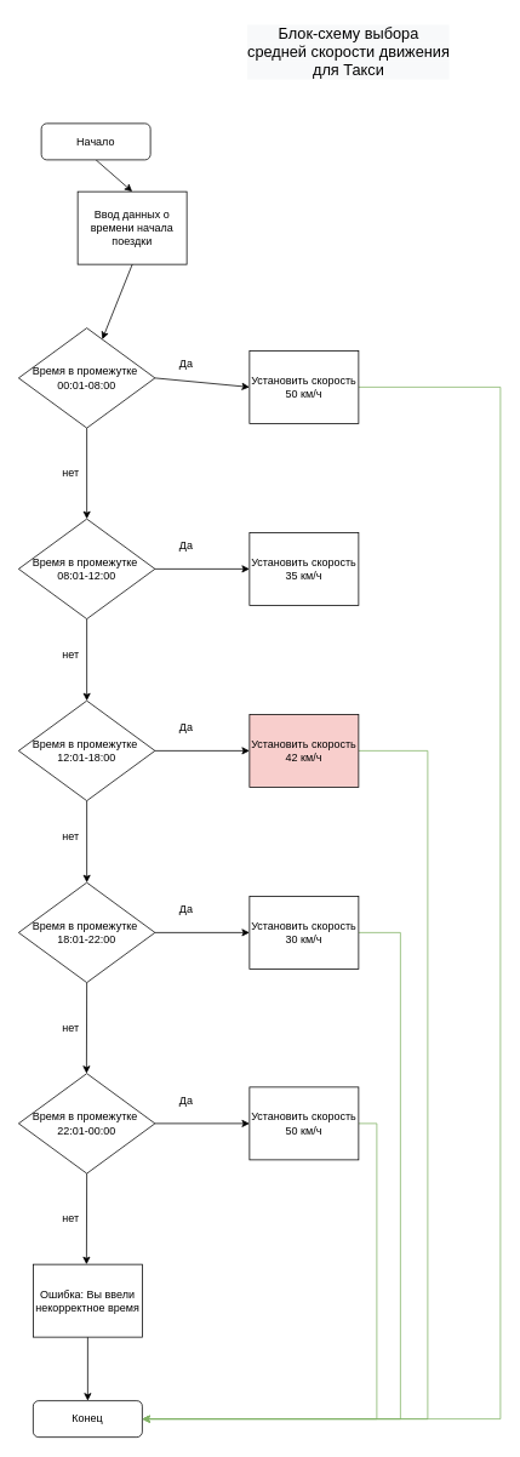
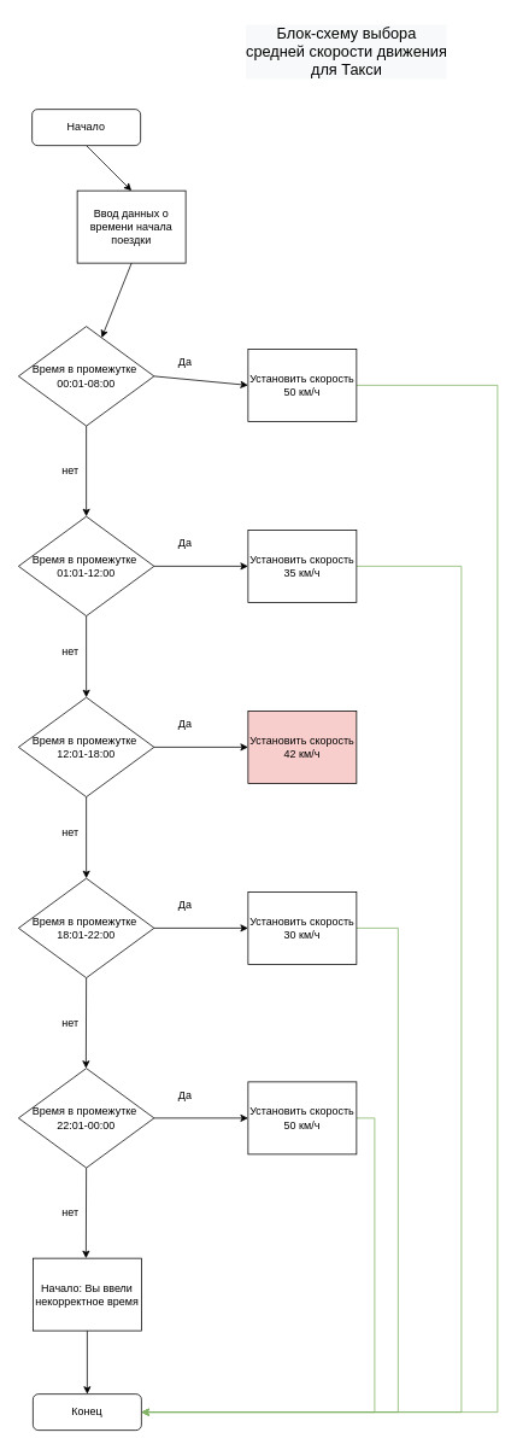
  <mxCell id="0" />
  <mxCell id="1" parent="0" />
  <mxCell id="2" style="edgeStyle=none;rounded=0;orthogonalLoop=1;jettySize=auto;html=1;exitX=0.5;exitY=1;exitDx=0;exitDy=0;entryX=0.5;entryY=0;entryDx=0;entryDy=0;" edge="1" parent="1" source="3" target="7"><mxGeometry relative="1" as="geometry" /></mxCell>
- <mxCell id="3" value="Начало" style="rounded=1;whiteSpace=wrap;html=1;" vertex="1" parent="1"><mxGeometry x="45" y="135" width="120" height="40" as="geometry" /></mxCell>
+ <mxCell id="3" value="Начало" style="rounded=1;whiteSpace=wrap;html=1;" vertex="1" parent="1"><mxGeometry x="35" y="120" width="120" height="40" as="geometry" /></mxCell>
  <mxCell id="4" style="edgeStyle=orthogonalEdgeStyle;rounded=0;orthogonalLoop=1;jettySize=auto;html=1;exitX=1;exitY=0.5;exitDx=0;exitDy=0;entryX=1;entryY=0.5;entryDx=0;entryDy=0;fillColor=#d5e8d4;strokeColor=#82b366;" edge="1" parent="1" source="5" target="44"><mxGeometry relative="1" as="geometry"><mxPoint x="470" y="1581" as="targetPoint" /><Array as="points"><mxPoint x="550" y="425" /><mxPoint x="550" y="1560" /></Array></mxGeometry></mxCell>
  <mxCell id="5" value="Установить скорость 50 км/ч" style="rounded=0;whiteSpace=wrap;html=1;" vertex="1" parent="1"><mxGeometry x="274" y="385" width="120" height="80" as="geometry" /></mxCell>
  <mxCell id="6" value="&lt;p style=&quot;color: rgb(0, 0, 0); font-family: Helvetica; font-style: normal; font-variant-ligatures: normal; font-variant-caps: normal; font-weight: normal; letter-spacing: normal; orphans: 2; text-align: center; text-indent: 0px; text-transform: none; widows: 2; word-spacing: 0px; -webkit-text-stroke-width: 0px; background-color: rgb(248, 249, 250); text-decoration: none; margin: 0px; font-stretch: normal; line-height: normal; font-size: 17px;&quot;&gt;&lt;font style=&quot;font-size: 17px;&quot;&gt;Блок-схему выбора&lt;/font&gt;&lt;/p&gt;&lt;p style=&quot;color: rgb(0, 0, 0); font-family: Helvetica; font-style: normal; font-variant-ligatures: normal; font-variant-caps: normal; font-weight: normal; letter-spacing: normal; orphans: 2; text-align: center; text-indent: 0px; text-transform: none; widows: 2; word-spacing: 0px; -webkit-text-stroke-width: 0px; background-color: rgb(248, 249, 250); text-decoration: none; margin: 0px; font-stretch: normal; line-height: normal; font-size: 17px;&quot;&gt;&lt;font style=&quot;font-size: 17px;&quot;&gt;средней скорости движения&lt;/font&gt;&lt;/p&gt;&lt;p style=&quot;color: rgb(0, 0, 0); font-family: Helvetica; font-style: normal; font-variant-ligatures: normal; font-variant-caps: normal; font-weight: normal; letter-spacing: normal; orphans: 2; text-align: center; text-indent: 0px; text-transform: none; widows: 2; word-spacing: 0px; -webkit-text-stroke-width: 0px; background-color: rgb(248, 249, 250); text-decoration: none; margin: 0px; font-stretch: normal; line-height: normal; font-size: 17px;&quot;&gt;&lt;font style=&quot;font-size: 17px;&quot;&gt;для Такси&lt;/font&gt;&lt;/p&gt;" style="text;whiteSpace=wrap;html=1;" vertex="1" parent="1"><mxGeometry x="270" y="20" width="230" height="70" as="geometry" /></mxCell>
  <mxCell id="7" value="Ввод данных о времени начала поездки" style="rounded=0;whiteSpace=wrap;html=1;" vertex="1" parent="1"><mxGeometry x="85" y="210" width="120" height="80" as="geometry" /></mxCell>
  <mxCell id="8" value="" style="edgeStyle=none;rounded=0;orthogonalLoop=1;jettySize=auto;html=1;exitX=0.5;exitY=1;exitDx=0;exitDy=0;" edge="1" parent="1" source="7" target="11"><mxGeometry relative="1" as="geometry"><mxPoint x="97.314" y="610" as="sourcePoint" /></mxGeometry></mxCell>
  <mxCell id="9" style="edgeStyle=none;rounded=0;orthogonalLoop=1;jettySize=auto;html=1;exitX=1;exitY=0.5;exitDx=0;exitDy=0;" edge="1" parent="1" source="11"><mxGeometry relative="1" as="geometry"><mxPoint x="274" y="425" as="targetPoint" /></mxGeometry></mxCell>
  <mxCell id="10" style="edgeStyle=none;rounded=0;orthogonalLoop=1;jettySize=auto;html=1;exitX=0.5;exitY=1;exitDx=0;exitDy=0;" edge="1" parent="1" source="11"><mxGeometry relative="1" as="geometry"><mxPoint x="95" y="570" as="targetPoint" /></mxGeometry></mxCell>
  <mxCell id="11" value="Время в промежутке&amp;nbsp;&lt;br&gt;00:01-08:00" style="rhombus;whiteSpace=wrap;html=1;" vertex="1" parent="1"><mxGeometry x="20" y="360" width="150" height="110" as="geometry" /></mxCell>
  <mxCell id="12" value="Да" style="text;html=1;align=center;verticalAlign=middle;resizable=0;points=[];autosize=1;strokeColor=none;fillColor=none;" vertex="1" parent="1"><mxGeometry x="184" y="385" width="40" height="30" as="geometry" /></mxCell>
  <mxCell id="13" value="нет" style="text;html=1;align=center;verticalAlign=middle;resizable=0;points=[];autosize=1;strokeColor=none;fillColor=none;" vertex="1" parent="1"><mxGeometry x="57" y="505" width="40" height="30" as="geometry" /></mxCell>
+ <mxCell id="14" style="edgeStyle=orthogonalEdgeStyle;rounded=0;orthogonalLoop=1;jettySize=auto;html=1;exitX=1;exitY=0.5;exitDx=0;exitDy=0;entryX=1;entryY=0.5;entryDx=0;entryDy=0;fillColor=#d5e8d4;strokeColor=#82b366;" edge="1" parent="1" source="15" target="44"><mxGeometry relative="1" as="geometry"><Array as="points"><mxPoint x="510" y="625" /><mxPoint x="510" y="1560" /></Array></mxGeometry></mxCell>
  <mxCell id="15" value="Установить скорость 35 км/ч" style="rounded=0;whiteSpace=wrap;html=1;" vertex="1" parent="1"><mxGeometry x="274" y="585" width="120" height="80" as="geometry" /></mxCell>
  <mxCell id="16" style="edgeStyle=none;rounded=0;orthogonalLoop=1;jettySize=auto;html=1;exitX=1;exitY=0.5;exitDx=0;exitDy=0;" edge="1" parent="1" source="18"><mxGeometry relative="1" as="geometry"><mxPoint x="274" y="625" as="targetPoint" /></mxGeometry></mxCell>
  <mxCell id="17" style="edgeStyle=none;rounded=0;orthogonalLoop=1;jettySize=auto;html=1;exitX=0.5;exitY=1;exitDx=0;exitDy=0;" edge="1" parent="1" source="18"><mxGeometry relative="1" as="geometry"><mxPoint x="95" y="770" as="targetPoint" /></mxGeometry></mxCell>
- <mxCell id="18" value="Время в промежутке&amp;nbsp;&lt;br&gt;08:01-12:00" style="rhombus;whiteSpace=wrap;html=1;" vertex="1" parent="1"><mxGeometry x="20" y="570" width="150" height="110" as="geometry" /></mxCell>
+ <mxCell id="18" value="Время в промежутке&amp;nbsp;&lt;br&gt;01:01-12:00" style="rhombus;whiteSpace=wrap;html=1;" vertex="1" parent="1"><mxGeometry x="20" y="570" width="150" height="110" as="geometry" /></mxCell>
  <mxCell id="19" value="Да" style="text;html=1;align=center;verticalAlign=middle;resizable=0;points=[];autosize=1;strokeColor=none;fillColor=none;" vertex="1" parent="1"><mxGeometry x="184" y="585" width="40" height="30" as="geometry" /></mxCell>
  <mxCell id="20" value="нет" style="text;html=1;align=center;verticalAlign=middle;resizable=0;points=[];autosize=1;strokeColor=none;fillColor=none;" vertex="1" parent="1"><mxGeometry x="57" y="705" width="40" height="30" as="geometry" /></mxCell>
- <mxCell id="21" style="edgeStyle=orthogonalEdgeStyle;rounded=0;orthogonalLoop=1;jettySize=auto;html=1;exitX=1;exitY=0.5;exitDx=0;exitDy=0;entryX=1;entryY=0.5;entryDx=0;entryDy=0;fillColor=#d5e8d4;strokeColor=#82b366;" edge="1" parent="1" source="22" target="44"><mxGeometry relative="1" as="geometry"><Array as="points"><mxPoint x="470" y="825" /><mxPoint x="470" y="1560" /></Array></mxGeometry></mxCell>
  <mxCell id="22" value="&lt;p style=&quot;line-height: 1.2;&quot;&gt;Установить скорость 42 км/ч&lt;/p&gt;" style="rounded=0;whiteSpace=wrap;html=1;fillColor=#f8cecc;" vertex="1" parent="1"><mxGeometry x="274" y="785" width="120" height="80" as="geometry" /></mxCell>
  <mxCell id="23" style="edgeStyle=none;rounded=0;orthogonalLoop=1;jettySize=auto;html=1;exitX=1;exitY=0.5;exitDx=0;exitDy=0;" edge="1" parent="1" source="25"><mxGeometry relative="1" as="geometry"><mxPoint x="274" y="825" as="targetPoint" /></mxGeometry></mxCell>
  <mxCell id="24" style="edgeStyle=none;rounded=0;orthogonalLoop=1;jettySize=auto;html=1;exitX=0.5;exitY=1;exitDx=0;exitDy=0;" edge="1" parent="1" source="25"><mxGeometry relative="1" as="geometry"><mxPoint x="95" y="970" as="targetPoint" /></mxGeometry></mxCell>
  <mxCell id="25" value="Время в промежутке&amp;nbsp;&lt;br&gt;12:01-18:00" style="rhombus;whiteSpace=wrap;html=1;" vertex="1" parent="1"><mxGeometry x="20" y="770" width="150" height="110" as="geometry" /></mxCell>
  <mxCell id="26" value="Да" style="text;html=1;align=center;verticalAlign=middle;resizable=0;points=[];autosize=1;strokeColor=none;fillColor=none;" vertex="1" parent="1"><mxGeometry x="184" y="785" width="40" height="30" as="geometry" /></mxCell>
  <mxCell id="27" value="нет" style="text;html=1;align=center;verticalAlign=middle;resizable=0;points=[];autosize=1;strokeColor=none;fillColor=none;" vertex="1" parent="1"><mxGeometry x="57" y="905" width="40" height="30" as="geometry" /></mxCell>
  <mxCell id="28" style="edgeStyle=orthogonalEdgeStyle;rounded=0;orthogonalLoop=1;jettySize=auto;html=1;exitX=1;exitY=0.5;exitDx=0;exitDy=0;entryX=1;entryY=0.5;entryDx=0;entryDy=0;fillColor=#d5e8d4;strokeColor=#82b366;" edge="1" parent="1" source="29" target="44"><mxGeometry relative="1" as="geometry"><Array as="points"><mxPoint x="440" y="1025" /><mxPoint x="440" y="1560" /></Array></mxGeometry></mxCell>
  <mxCell id="29" value="Установить скорость 30 км/ч" style="rounded=0;whiteSpace=wrap;html=1;" vertex="1" parent="1"><mxGeometry x="274" y="985" width="120" height="80" as="geometry" /></mxCell>
  <mxCell id="30" style="edgeStyle=none;rounded=0;orthogonalLoop=1;jettySize=auto;html=1;exitX=1;exitY=0.5;exitDx=0;exitDy=0;" edge="1" parent="1" source="32"><mxGeometry relative="1" as="geometry"><mxPoint x="274" y="1025" as="targetPoint" /></mxGeometry></mxCell>
  <mxCell id="31" style="edgeStyle=none;rounded=0;orthogonalLoop=1;jettySize=auto;html=1;exitX=0.5;exitY=1;exitDx=0;exitDy=0;" edge="1" parent="1" source="32"><mxGeometry relative="1" as="geometry"><mxPoint x="94.667" y="1180" as="targetPoint" /></mxGeometry></mxCell>
  <mxCell id="32" value="Время в промежутке&amp;nbsp;&lt;br&gt;18:01-22:00" style="rhombus;whiteSpace=wrap;html=1;" vertex="1" parent="1"><mxGeometry x="20" y="970" width="150" height="110" as="geometry" /></mxCell>
  <mxCell id="33" value="Да" style="text;html=1;align=center;verticalAlign=middle;resizable=0;points=[];autosize=1;strokeColor=none;fillColor=none;" vertex="1" parent="1"><mxGeometry x="184" y="985" width="40" height="30" as="geometry" /></mxCell>
  <mxCell id="34" value="нет" style="text;html=1;align=center;verticalAlign=middle;resizable=0;points=[];autosize=1;strokeColor=none;fillColor=none;" vertex="1" parent="1"><mxGeometry x="57" y="1115" width="40" height="30" as="geometry" /></mxCell>
  <mxCell id="35" style="edgeStyle=orthogonalEdgeStyle;rounded=0;orthogonalLoop=1;jettySize=auto;html=1;exitX=1;exitY=0.5;exitDx=0;exitDy=0;entryX=1;entryY=0.5;entryDx=0;entryDy=0;fillColor=#d5e8d4;strokeColor=#82b366;" edge="1" parent="1" source="36" target="44"><mxGeometry relative="1" as="geometry" /></mxCell>
  <mxCell id="36" value="Установить скорость 50 км/ч" style="rounded=0;whiteSpace=wrap;html=1;" vertex="1" parent="1"><mxGeometry x="274" y="1195" width="120" height="80" as="geometry" /></mxCell>
  <mxCell id="37" style="edgeStyle=none;rounded=0;orthogonalLoop=1;jettySize=auto;html=1;exitX=1;exitY=0.5;exitDx=0;exitDy=0;" edge="1" parent="1" source="39"><mxGeometry relative="1" as="geometry"><mxPoint x="274" y="1235" as="targetPoint" /></mxGeometry></mxCell>
  <mxCell id="38" style="edgeStyle=none;rounded=0;orthogonalLoop=1;jettySize=auto;html=1;exitX=0.5;exitY=1;exitDx=0;exitDy=0;" edge="1" parent="1" source="39"><mxGeometry relative="1" as="geometry"><mxPoint x="94.667" y="1390" as="targetPoint" /></mxGeometry></mxCell>
  <mxCell id="39" value="Время в промежутке&amp;nbsp;&lt;br&gt;22:01-00:00" style="rhombus;whiteSpace=wrap;html=1;" vertex="1" parent="1"><mxGeometry x="20" y="1180" width="150" height="110" as="geometry" /></mxCell>
  <mxCell id="40" value="Да" style="text;html=1;align=center;verticalAlign=middle;resizable=0;points=[];autosize=1;strokeColor=none;fillColor=none;" vertex="1" parent="1"><mxGeometry x="184" y="1195" width="40" height="30" as="geometry" /></mxCell>
  <mxCell id="41" value="нет" style="text;html=1;align=center;verticalAlign=middle;resizable=0;points=[];autosize=1;strokeColor=none;fillColor=none;" vertex="1" parent="1"><mxGeometry x="57" y="1325" width="40" height="30" as="geometry" /></mxCell>
  <mxCell id="42" style="edgeStyle=none;rounded=0;orthogonalLoop=1;jettySize=auto;html=1;exitX=0.5;exitY=1;exitDx=0;exitDy=0;" edge="1" parent="1" source="43"><mxGeometry relative="1" as="geometry"><mxPoint x="96" y="1540" as="targetPoint" /></mxGeometry></mxCell>
- <mxCell id="43" value="Ошибка: Вы ввели некорректное время" style="rounded=0;whiteSpace=wrap;html=1;" vertex="1" parent="1"><mxGeometry x="36" y="1390" width="120" height="80" as="geometry" /></mxCell>
+ <mxCell id="43" value="Начало: Вы ввели некорректное время" style="rounded=0;whiteSpace=wrap;html=1;" vertex="1" parent="1"><mxGeometry x="36" y="1390" width="120" height="80" as="geometry" /></mxCell>
  <mxCell id="44" value="Конец" style="rounded=1;whiteSpace=wrap;html=1;" vertex="1" parent="1"><mxGeometry x="36" y="1540" width="120" height="40" as="geometry" /></mxCell>
